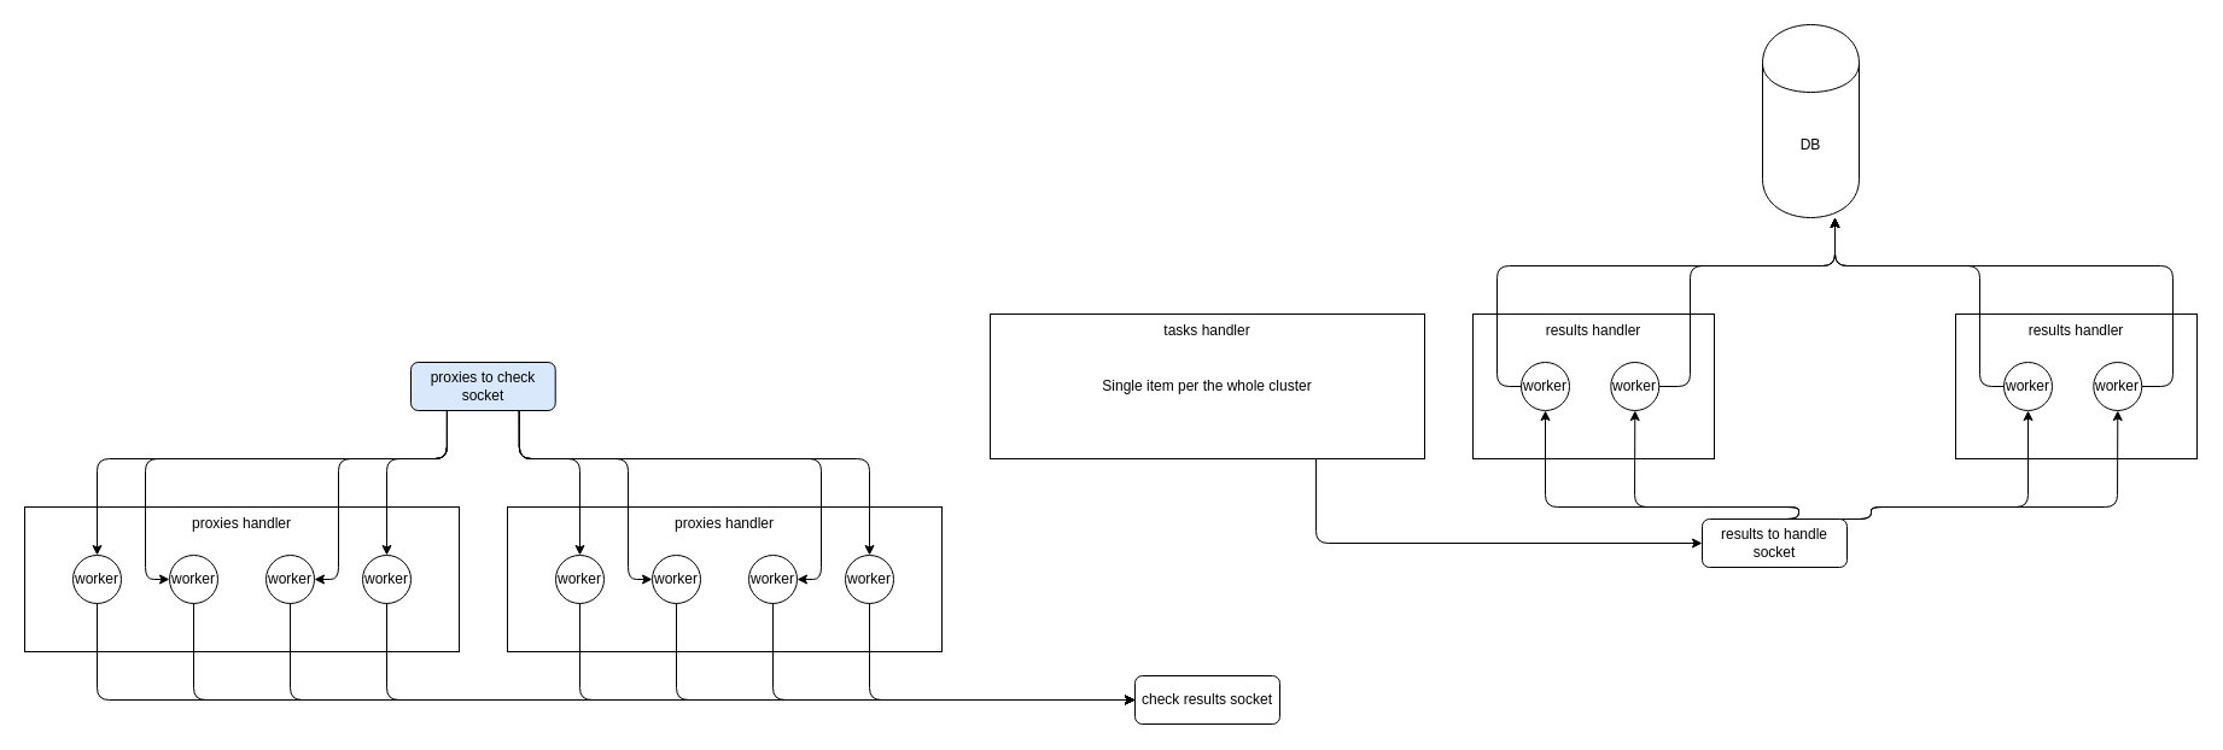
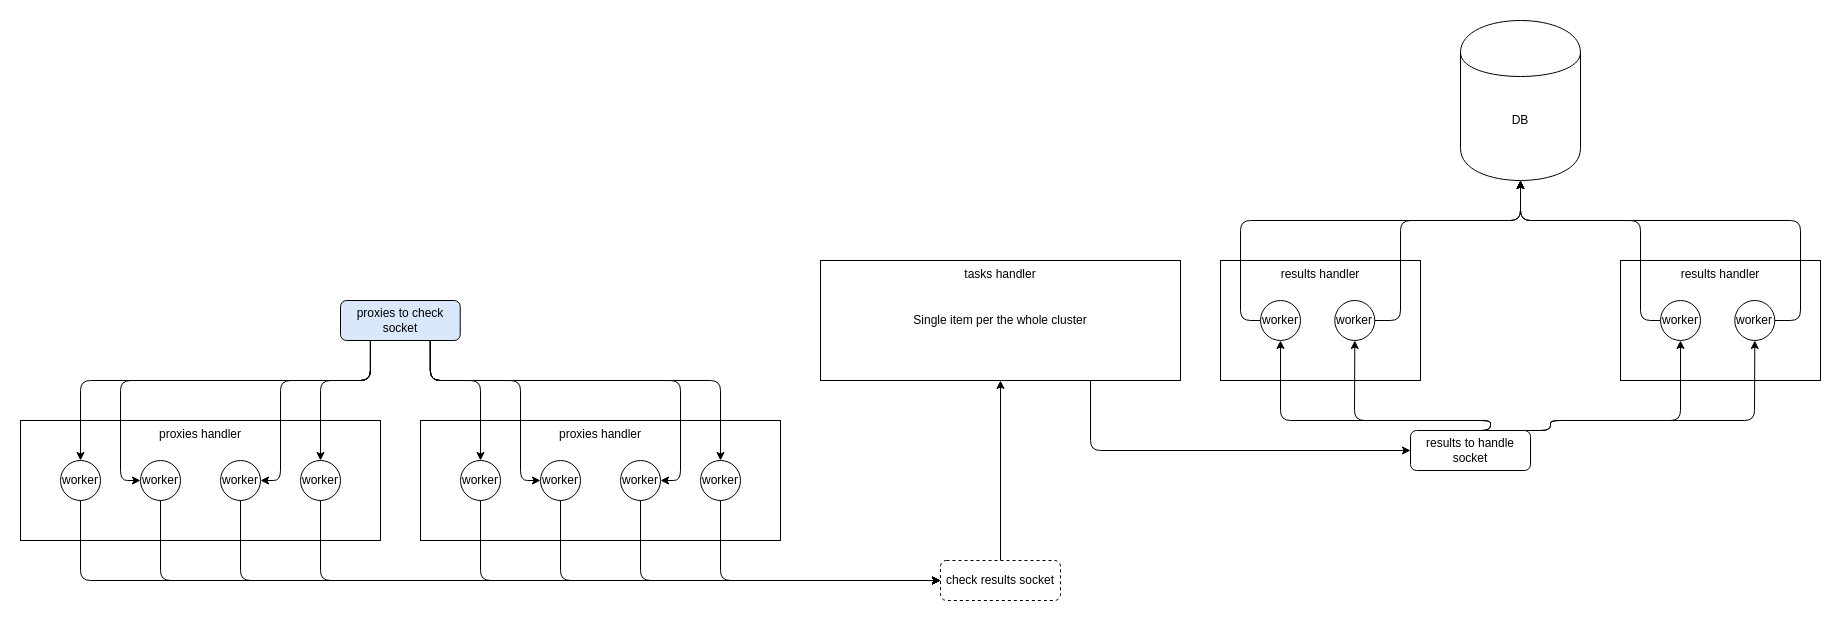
  <mxCell id="0" />
  <mxCell id="1" parent="0" />
  <mxCell id="2" value="proxies handler" style="rounded=0;whiteSpace=wrap;html=1;verticalAlign=top;container=1;" vertex="1" parent="1"><mxGeometry x="420" y="420" width="360" height="120" as="geometry" /></mxCell>
  <mxCell id="3" value="&lt;div&gt;worker&lt;/div&gt;" style="ellipse;whiteSpace=wrap;html=1;aspect=fixed;fontSize=12;" vertex="1" parent="2"><mxGeometry x="40" y="40" width="40" height="40" as="geometry" /></mxCell>
  <mxCell id="4" value="&lt;div&gt;worker&lt;/div&gt;" style="ellipse;whiteSpace=wrap;html=1;aspect=fixed;fontSize=12;" vertex="1" parent="2"><mxGeometry x="120" y="40" width="40" height="40" as="geometry" /></mxCell>
  <mxCell id="5" value="&lt;div&gt;worker&lt;/div&gt;" style="ellipse;whiteSpace=wrap;html=1;aspect=fixed;fontSize=12;" vertex="1" parent="2"><mxGeometry x="200" y="40" width="40" height="40" as="geometry" /></mxCell>
  <mxCell id="6" value="&lt;div&gt;worker&lt;/div&gt;" style="ellipse;whiteSpace=wrap;html=1;aspect=fixed;fontSize=12;" vertex="1" parent="2"><mxGeometry x="280" y="40" width="40" height="40" as="geometry" /></mxCell>
  <mxCell id="7" value="&lt;div&gt;results handler&lt;/div&gt;" style="rounded=0;whiteSpace=wrap;html=1;verticalAlign=top;container=1;" vertex="1" parent="1"><mxGeometry x="1620" y="260" width="200" height="120" as="geometry"><mxRectangle x="1000" y="360" width="110" height="20" as="alternateBounds" /></mxGeometry></mxCell>
  <mxCell id="8" value="worker" style="ellipse;whiteSpace=wrap;html=1;aspect=fixed;fontSize=12;" vertex="1" parent="7"><mxGeometry x="114.29" y="40" width="40" height="40" as="geometry" /></mxCell>
  <mxCell id="9" value="worker" style="ellipse;whiteSpace=wrap;html=1;aspect=fixed;fontSize=12;" vertex="1" parent="7"><mxGeometry x="40" y="40" width="40" height="40" as="geometry" /></mxCell>
  <mxCell id="10" value="proxies handler" style="rounded=0;whiteSpace=wrap;html=1;verticalAlign=top;container=1;" vertex="1" parent="1"><mxGeometry x="20" y="420" width="360" height="120" as="geometry" /></mxCell>
  <mxCell id="11" value="&lt;div&gt;worker&lt;/div&gt;" style="ellipse;whiteSpace=wrap;html=1;aspect=fixed;fontSize=12;" vertex="1" parent="10"><mxGeometry x="40" y="40" width="40" height="40" as="geometry" /></mxCell>
  <mxCell id="12" value="&lt;div&gt;worker&lt;/div&gt;" style="ellipse;whiteSpace=wrap;html=1;aspect=fixed;fontSize=12;" vertex="1" parent="10"><mxGeometry x="120" y="40" width="40" height="40" as="geometry" /></mxCell>
  <mxCell id="13" value="&lt;div&gt;worker&lt;/div&gt;" style="ellipse;whiteSpace=wrap;html=1;aspect=fixed;fontSize=12;" vertex="1" parent="10"><mxGeometry x="200" y="40" width="40" height="40" as="geometry" /></mxCell>
  <mxCell id="14" value="&lt;div&gt;worker&lt;/div&gt;" style="ellipse;whiteSpace=wrap;html=1;aspect=fixed;fontSize=12;" vertex="1" parent="10"><mxGeometry x="280" y="40" width="40" height="40" as="geometry" /></mxCell>
  <mxCell id="15" style="edgeStyle=orthogonalEdgeStyle;rounded=1;orthogonalLoop=1;jettySize=auto;html=1;exitX=0.75;exitY=1;exitDx=0;exitDy=0;entryX=0;entryY=0.5;entryDx=0;entryDy=0;fontSize=12;" edge="1" parent="1" source="16" target="41"><mxGeometry relative="1" as="geometry" /></mxCell>
  <mxCell id="16" value="&lt;div&gt;tasks handler&lt;/div&gt;" style="rounded=0;whiteSpace=wrap;html=1;container=1;verticalAlign=top;" vertex="1" parent="1"><mxGeometry x="820" y="260" width="360" height="120" as="geometry" /></mxCell>
  <mxCell id="17" value="Single item per the whole cluster" style="text;html=1;strokeColor=none;fillColor=none;align=center;verticalAlign=middle;whiteSpace=wrap;rounded=0;fontSize=12;" vertex="1" parent="16"><mxGeometry x="25" y="50" width="310" height="20" as="geometry" /></mxCell>
  <mxCell id="18" value="&lt;div&gt;results handler&lt;/div&gt;" style="rounded=0;whiteSpace=wrap;html=1;verticalAlign=top;container=1;" vertex="1" parent="1"><mxGeometry x="1220" y="260" width="200" height="120" as="geometry" /></mxCell>
  <mxCell id="19" value="worker" style="ellipse;whiteSpace=wrap;html=1;aspect=fixed;fontSize=12;" vertex="1" parent="18"><mxGeometry x="114.29" y="40" width="40" height="40" as="geometry" /></mxCell>
  <mxCell id="20" value="worker" style="ellipse;whiteSpace=wrap;html=1;aspect=fixed;fontSize=12;" vertex="1" parent="18"><mxGeometry x="40" y="40" width="40" height="40" as="geometry" /></mxCell>
- <mxCell id="21" value="DB" style="shape=cylinder;whiteSpace=wrap;html=1;boundedLbl=1;backgroundOutline=1;verticalAlign=middle;" vertex="1" parent="1"><mxGeometry x="1460" y="20" width="80" height="160" as="geometry" /></mxCell>
+ <mxCell id="21" value="DB" style="shape=cylinder;whiteSpace=wrap;html=1;boundedLbl=1;backgroundOutline=1;verticalAlign=middle;" vertex="1" parent="1"><mxGeometry x="1460" y="20" width="120" height="160" as="geometry" /></mxCell>
  <mxCell id="22" style="edgeStyle=orthogonalEdgeStyle;rounded=1;orthogonalLoop=1;jettySize=auto;html=1;exitX=0;exitY=0.5;exitDx=0;exitDy=0;fontSize=12;" edge="1" parent="1" source="20" target="21"><mxGeometry relative="1" as="geometry"><Array as="points"><mxPoint x="1240" y="320" /><mxPoint x="1240" y="220" /><mxPoint x="1520" y="220" /></Array></mxGeometry></mxCell>
  <mxCell id="23" style="edgeStyle=orthogonalEdgeStyle;rounded=1;orthogonalLoop=1;jettySize=auto;html=1;exitX=1;exitY=0.5;exitDx=0;exitDy=0;fontSize=12;" edge="1" parent="1" source="19" target="21"><mxGeometry relative="1" as="geometry"><Array as="points"><mxPoint x="1400" y="320" /><mxPoint x="1400" y="220" /><mxPoint x="1520" y="220" /></Array></mxGeometry></mxCell>
  <mxCell id="24" style="edgeStyle=orthogonalEdgeStyle;rounded=1;orthogonalLoop=1;jettySize=auto;html=1;exitX=0;exitY=0.5;exitDx=0;exitDy=0;fontSize=12;" edge="1" parent="1" source="9" target="21"><mxGeometry relative="1" as="geometry"><Array as="points"><mxPoint x="1640" y="320" /><mxPoint x="1640" y="220" /><mxPoint x="1520" y="220" /></Array></mxGeometry></mxCell>
  <mxCell id="25" style="edgeStyle=orthogonalEdgeStyle;rounded=1;orthogonalLoop=1;jettySize=auto;html=1;exitX=1;exitY=0.5;exitDx=0;exitDy=0;fontSize=12;" edge="1" parent="1" source="8" target="21"><mxGeometry relative="1" as="geometry"><Array as="points"><mxPoint x="1800" y="320" /><mxPoint x="1800" y="220" /><mxPoint x="1520" y="220" /></Array></mxGeometry></mxCell>
  <mxCell id="26" style="edgeStyle=orthogonalEdgeStyle;rounded=1;orthogonalLoop=1;jettySize=auto;html=1;exitX=0.25;exitY=1;exitDx=0;exitDy=0;fontSize=12;" edge="1" parent="1" source="34" target="11"><mxGeometry relative="1" as="geometry"><Array as="points"><mxPoint x="370" y="380" /><mxPoint x="80" y="380" /></Array></mxGeometry></mxCell>
  <mxCell id="27" style="edgeStyle=orthogonalEdgeStyle;rounded=1;orthogonalLoop=1;jettySize=auto;html=1;exitX=0.25;exitY=1;exitDx=0;exitDy=0;fontSize=12;" edge="1" parent="1" source="34" target="14"><mxGeometry relative="1" as="geometry"><Array as="points"><mxPoint x="370" y="380" /><mxPoint x="320" y="380" /></Array></mxGeometry></mxCell>
  <mxCell id="28" style="edgeStyle=orthogonalEdgeStyle;rounded=1;orthogonalLoop=1;jettySize=auto;html=1;exitX=0.25;exitY=1;exitDx=0;exitDy=0;entryX=0;entryY=0.5;entryDx=0;entryDy=0;fontSize=12;" edge="1" parent="1" source="34" target="12"><mxGeometry relative="1" as="geometry"><Array as="points"><mxPoint x="370" y="380" /><mxPoint x="120" y="380" /><mxPoint x="120" y="480" /></Array></mxGeometry></mxCell>
  <mxCell id="29" style="edgeStyle=orthogonalEdgeStyle;rounded=1;orthogonalLoop=1;jettySize=auto;html=1;exitX=0.25;exitY=1;exitDx=0;exitDy=0;entryX=1;entryY=0.5;entryDx=0;entryDy=0;fontSize=12;" edge="1" parent="1" source="34" target="13"><mxGeometry relative="1" as="geometry"><Array as="points"><mxPoint x="370" y="380" /><mxPoint x="280" y="380" /><mxPoint x="280" y="480" /></Array></mxGeometry></mxCell>
  <mxCell id="30" style="edgeStyle=orthogonalEdgeStyle;rounded=1;orthogonalLoop=1;jettySize=auto;html=1;exitX=0.75;exitY=1;exitDx=0;exitDy=0;fontSize=12;" edge="1" parent="1" source="34" target="3"><mxGeometry relative="1" as="geometry"><Array as="points"><mxPoint x="430" y="380" /><mxPoint x="480" y="380" /></Array></mxGeometry></mxCell>
  <mxCell id="31" style="edgeStyle=orthogonalEdgeStyle;rounded=1;orthogonalLoop=1;jettySize=auto;html=1;exitX=0.75;exitY=1;exitDx=0;exitDy=0;fontSize=12;" edge="1" parent="1" source="34" target="6"><mxGeometry relative="1" as="geometry"><Array as="points"><mxPoint x="430" y="380" /><mxPoint x="720" y="380" /></Array></mxGeometry></mxCell>
  <mxCell id="32" style="edgeStyle=orthogonalEdgeStyle;rounded=1;orthogonalLoop=1;jettySize=auto;html=1;exitX=0.75;exitY=1;exitDx=0;exitDy=0;entryX=0;entryY=0.5;entryDx=0;entryDy=0;fontSize=12;" edge="1" parent="1" source="34" target="4"><mxGeometry relative="1" as="geometry"><Array as="points"><mxPoint x="430" y="380" /><mxPoint x="520" y="380" /><mxPoint x="520" y="480" /></Array></mxGeometry></mxCell>
  <mxCell id="33" style="edgeStyle=orthogonalEdgeStyle;rounded=1;orthogonalLoop=1;jettySize=auto;html=1;exitX=0.75;exitY=1;exitDx=0;exitDy=0;entryX=1;entryY=0.5;entryDx=0;entryDy=0;fontSize=12;" edge="1" parent="1" source="34" target="5"><mxGeometry relative="1" as="geometry"><Array as="points"><mxPoint x="430" y="380" /><mxPoint x="680" y="380" /><mxPoint x="680" y="480" /></Array></mxGeometry></mxCell>
  <mxCell id="34" value="proxies to check socket" style="rounded=1;whiteSpace=wrap;html=1;fontSize=12;fillColor=#dae8fc;" vertex="1" parent="1"><mxGeometry x="340" y="300" width="119.71" height="40" as="geometry" /></mxCell>
- <mxCell id="36" value="check results socket" style="rounded=1;whiteSpace=wrap;html=1;fontSize=12;" vertex="1" parent="1"><mxGeometry x="940" y="560" width="120" height="40" as="geometry" /></mxCell>
+ <mxCell id="35" style="edgeStyle=orthogonalEdgeStyle;rounded=1;orthogonalLoop=1;jettySize=auto;html=1;exitX=0.5;exitY=0;exitDx=0;exitDy=0;fontSize=12;" edge="1" parent="1" source="36" target="16"><mxGeometry relative="1" as="geometry" /></mxCell>
+ <mxCell id="36" value="check results socket" style="rounded=1;whiteSpace=wrap;html=1;fontSize=12;dashed=1;" vertex="1" parent="1"><mxGeometry x="940" y="560" width="120" height="40" as="geometry" /></mxCell>
  <mxCell id="37" style="edgeStyle=orthogonalEdgeStyle;rounded=1;orthogonalLoop=1;jettySize=auto;html=1;exitX=0.75;exitY=0;exitDx=0;exitDy=0;fontSize=12;" edge="1" parent="1" source="41" target="9"><mxGeometry relative="1" as="geometry"><Array as="points"><mxPoint x="1550" y="420" /><mxPoint x="1680" y="420" /></Array></mxGeometry></mxCell>
  <mxCell id="38" style="edgeStyle=orthogonalEdgeStyle;rounded=1;orthogonalLoop=1;jettySize=auto;html=1;exitX=0.75;exitY=0;exitDx=0;exitDy=0;fontSize=12;" edge="1" parent="1" source="41" target="8"><mxGeometry relative="1" as="geometry"><Array as="points"><mxPoint x="1550" y="420" /><mxPoint x="1754" y="420" /></Array></mxGeometry></mxCell>
  <mxCell id="39" style="edgeStyle=orthogonalEdgeStyle;rounded=1;orthogonalLoop=1;jettySize=auto;html=1;exitX=0.25;exitY=0;exitDx=0;exitDy=0;fontSize=12;" edge="1" parent="1" source="41" target="20"><mxGeometry relative="1" as="geometry"><Array as="points"><mxPoint x="1490" y="420" /><mxPoint x="1280" y="420" /></Array></mxGeometry></mxCell>
  <mxCell id="40" style="edgeStyle=orthogonalEdgeStyle;rounded=1;orthogonalLoop=1;jettySize=auto;html=1;exitX=0.25;exitY=0;exitDx=0;exitDy=0;fontSize=12;" edge="1" parent="1" source="41" target="19"><mxGeometry relative="1" as="geometry"><Array as="points"><mxPoint x="1490" y="420" /><mxPoint x="1354" y="420" /></Array></mxGeometry></mxCell>
  <mxCell id="41" value="&lt;div&gt;results to handle socket&lt;/div&gt;" style="rounded=1;whiteSpace=wrap;html=1;fontSize=12;" vertex="1" parent="1"><mxGeometry x="1410" y="430" width="120" height="40" as="geometry" /></mxCell>
  <mxCell id="42" style="edgeStyle=orthogonalEdgeStyle;rounded=1;orthogonalLoop=1;jettySize=auto;html=1;exitX=0.5;exitY=1;exitDx=0;exitDy=0;entryX=0;entryY=0.5;entryDx=0;entryDy=0;fontSize=12;" edge="1" parent="1" source="11" target="36"><mxGeometry relative="1" as="geometry" /></mxCell>
  <mxCell id="43" style="edgeStyle=orthogonalEdgeStyle;rounded=1;orthogonalLoop=1;jettySize=auto;html=1;exitX=0.5;exitY=1;exitDx=0;exitDy=0;entryX=0;entryY=0.5;entryDx=0;entryDy=0;fontSize=12;" edge="1" parent="1" source="12" target="36"><mxGeometry relative="1" as="geometry" /></mxCell>
  <mxCell id="44" style="edgeStyle=orthogonalEdgeStyle;rounded=1;orthogonalLoop=1;jettySize=auto;html=1;exitX=0.5;exitY=1;exitDx=0;exitDy=0;entryX=0;entryY=0.5;entryDx=0;entryDy=0;fontSize=12;" edge="1" parent="1" source="13" target="36"><mxGeometry relative="1" as="geometry" /></mxCell>
  <mxCell id="45" style="edgeStyle=orthogonalEdgeStyle;rounded=1;orthogonalLoop=1;jettySize=auto;html=1;exitX=0.5;exitY=1;exitDx=0;exitDy=0;entryX=0;entryY=0.5;entryDx=0;entryDy=0;fontSize=12;" edge="1" parent="1" source="14" target="36"><mxGeometry relative="1" as="geometry" /></mxCell>
  <mxCell id="46" style="edgeStyle=orthogonalEdgeStyle;rounded=1;orthogonalLoop=1;jettySize=auto;html=1;exitX=0.5;exitY=1;exitDx=0;exitDy=0;entryX=0;entryY=0.5;entryDx=0;entryDy=0;fontSize=12;" edge="1" parent="1" source="3" target="36"><mxGeometry relative="1" as="geometry" /></mxCell>
  <mxCell id="47" style="edgeStyle=orthogonalEdgeStyle;rounded=1;orthogonalLoop=1;jettySize=auto;html=1;exitX=0.5;exitY=1;exitDx=0;exitDy=0;entryX=0;entryY=0.5;entryDx=0;entryDy=0;fontSize=12;" edge="1" parent="1" source="4" target="36"><mxGeometry relative="1" as="geometry" /></mxCell>
  <mxCell id="48" style="edgeStyle=orthogonalEdgeStyle;rounded=1;orthogonalLoop=1;jettySize=auto;html=1;exitX=0.5;exitY=1;exitDx=0;exitDy=0;entryX=0;entryY=0.5;entryDx=0;entryDy=0;fontSize=12;" edge="1" parent="1" source="5" target="36"><mxGeometry relative="1" as="geometry" /></mxCell>
  <mxCell id="49" style="edgeStyle=orthogonalEdgeStyle;rounded=1;orthogonalLoop=1;jettySize=auto;html=1;exitX=0.5;exitY=1;exitDx=0;exitDy=0;entryX=0;entryY=0.5;entryDx=0;entryDy=0;fontSize=12;" edge="1" parent="1" source="6" target="36"><mxGeometry relative="1" as="geometry" /></mxCell>
